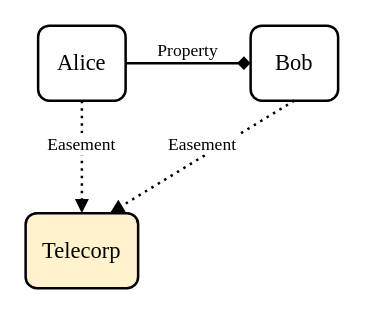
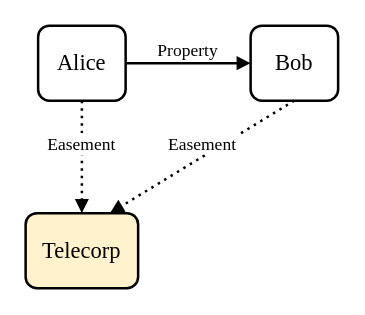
  <mxCell id="0" />
  <mxCell id="1" parent="0" />
- <mxCell id="2" value="Property" style="edgeStyle=none;rounded=0;orthogonalLoop=1;jettySize=auto;html=0;exitX=1;exitY=0.5;exitDx=0;exitDy=0;entryX=0;entryY=0.5;entryDx=0;entryDy=0;fontFamily=Georgia;fontSize=14;endArrow=diamond;endFill=1;strokeWidth=2;verticalAlign=bottom;" edge="1" parent="1" source="3" target="4"><mxGeometry relative="1" as="geometry" /></mxCell>
+ <mxCell id="2" value="Property" style="edgeStyle=none;rounded=0;orthogonalLoop=1;jettySize=auto;html=0;exitX=1;exitY=0.5;exitDx=0;exitDy=0;entryX=0;entryY=0.5;entryDx=0;entryDy=0;fontFamily=Georgia;fontSize=14;endArrow=block;endFill=1;strokeWidth=2;verticalAlign=bottom;" edge="1" parent="1" source="3" target="4"><mxGeometry relative="1" as="geometry" /></mxCell>
  <mxCell id="3" value="&lt;font style=&quot;font-size: 18px&quot;&gt;Alice&lt;/font&gt;" style="rounded=1;whiteSpace=wrap;html=1;fontFamily=Georgia;fontSize=12;strokeWidth=2;" vertex="1" parent="1"><mxGeometry x="30" y="20" width="70" height="60" as="geometry" /></mxCell>
  <mxCell id="4" value="&lt;font style=&quot;font-size: 18px&quot;&gt;Bob&lt;/font&gt;" style="rounded=1;whiteSpace=wrap;html=1;fontFamily=Georgia;fontSize=12;strokeWidth=2;" vertex="1" parent="1"><mxGeometry x="200" y="20" width="70" height="60" as="geometry" /></mxCell>
  <mxCell id="5" value="&lt;font style=&quot;font-size: 18px&quot;&gt;Telecorp&lt;/font&gt;" style="rounded=1;whiteSpace=wrap;html=1;fontFamily=Georgia;fontSize=12;strokeWidth=2;fillColor=#fff2cc;" vertex="1" parent="1"><mxGeometry x="20" y="170" width="90" height="60" as="geometry" /></mxCell>
  <mxCell id="6" value="Easement" style="edgeStyle=none;rounded=0;orthogonalLoop=1;jettySize=auto;html=0;entryX=0.5;entryY=0;entryDx=0;entryDy=0;fontFamily=Georgia;fontSize=14;endArrow=block;endFill=1;strokeWidth=2;dashed=1;dashPattern=1 2;verticalAlign=bottom;exitX=0.5;exitY=1;exitDx=0;exitDy=0;" edge="1" parent="1" source="3" target="5"><mxGeometry relative="1" as="geometry"><mxPoint x="175" y="-50" as="sourcePoint" /><mxPoint x="85" y="40" as="targetPoint" /></mxGeometry></mxCell>
  <mxCell id="7" value="Easement" style="edgeStyle=none;rounded=0;orthogonalLoop=1;jettySize=auto;html=0;entryX=0.75;entryY=0;entryDx=0;entryDy=0;fontFamily=Georgia;fontSize=14;endArrow=block;endFill=1;strokeWidth=2;dashed=1;dashPattern=1 2;verticalAlign=bottom;exitX=0.5;exitY=1;exitDx=0;exitDy=0;" edge="1" parent="1" source="4" target="5"><mxGeometry relative="1" as="geometry"><mxPoint x="75" y="90" as="sourcePoint" /><mxPoint x="75" y="180" as="targetPoint" /></mxGeometry></mxCell>
